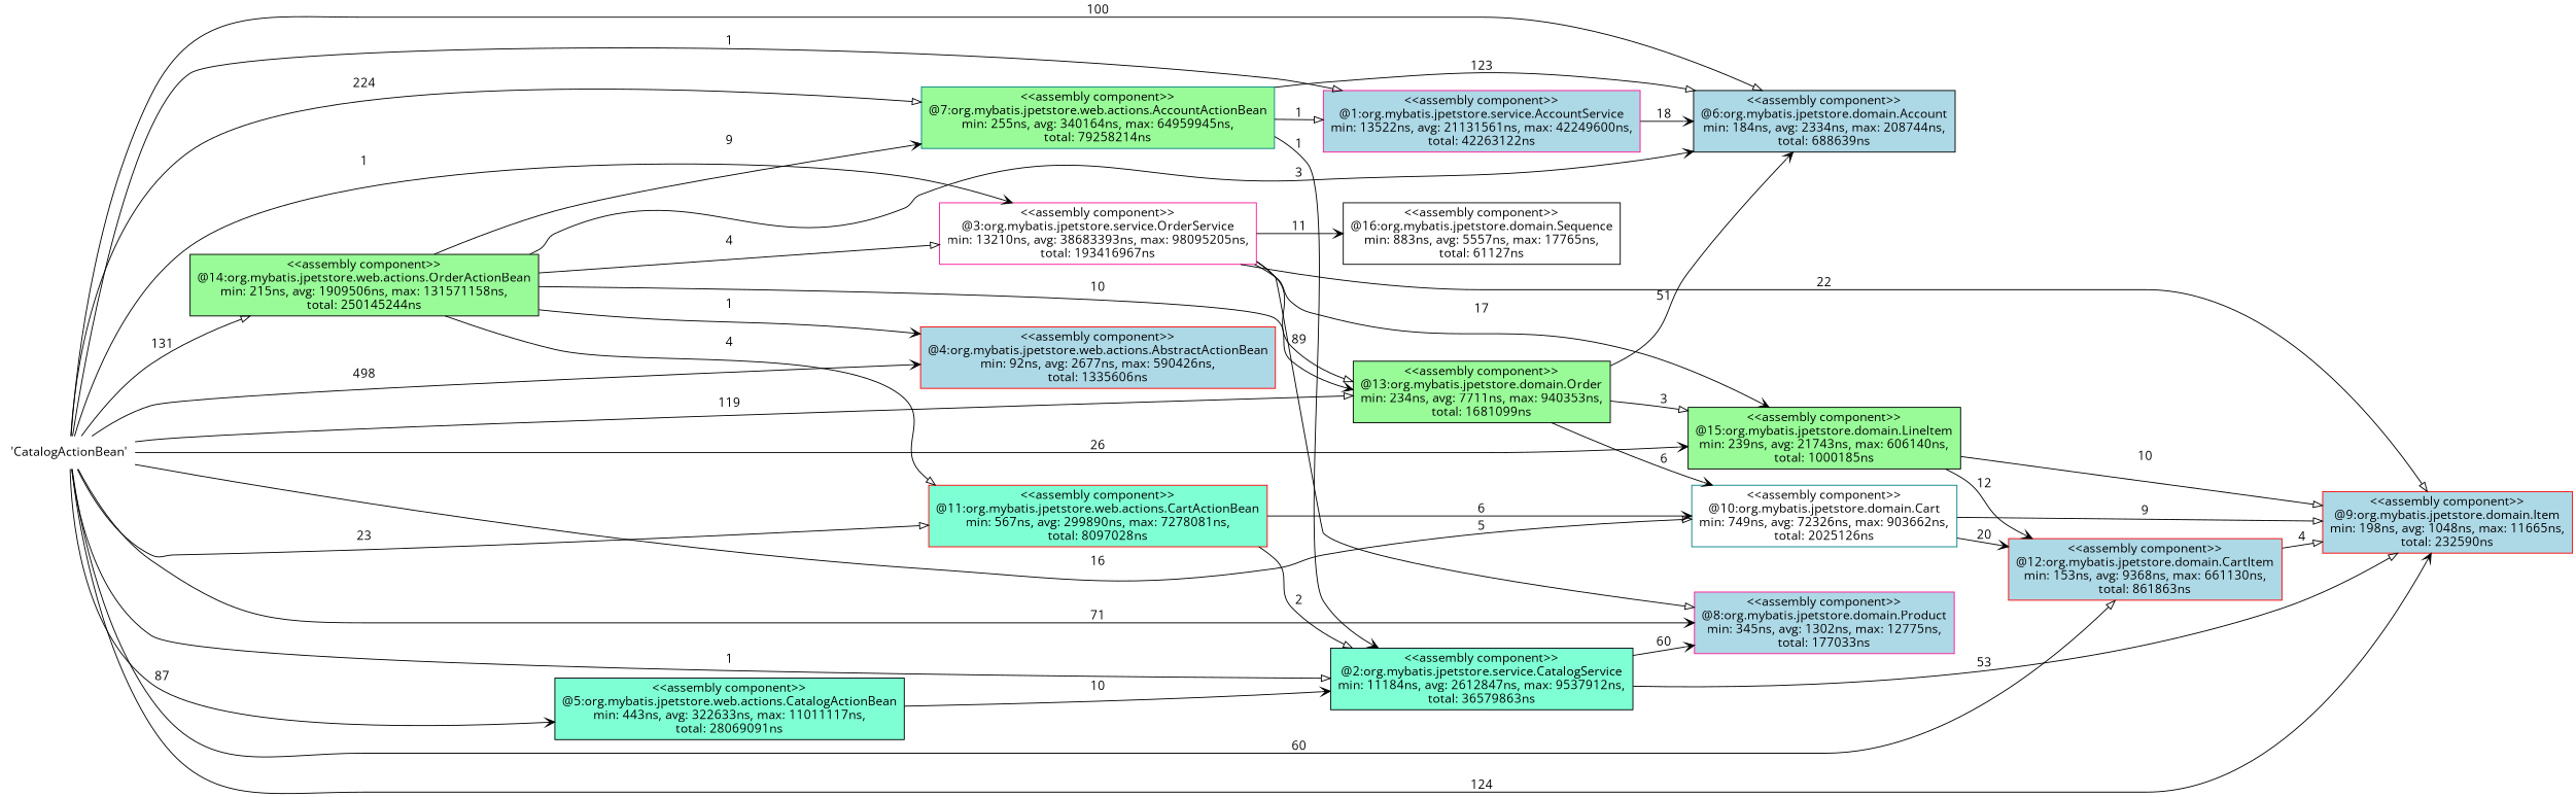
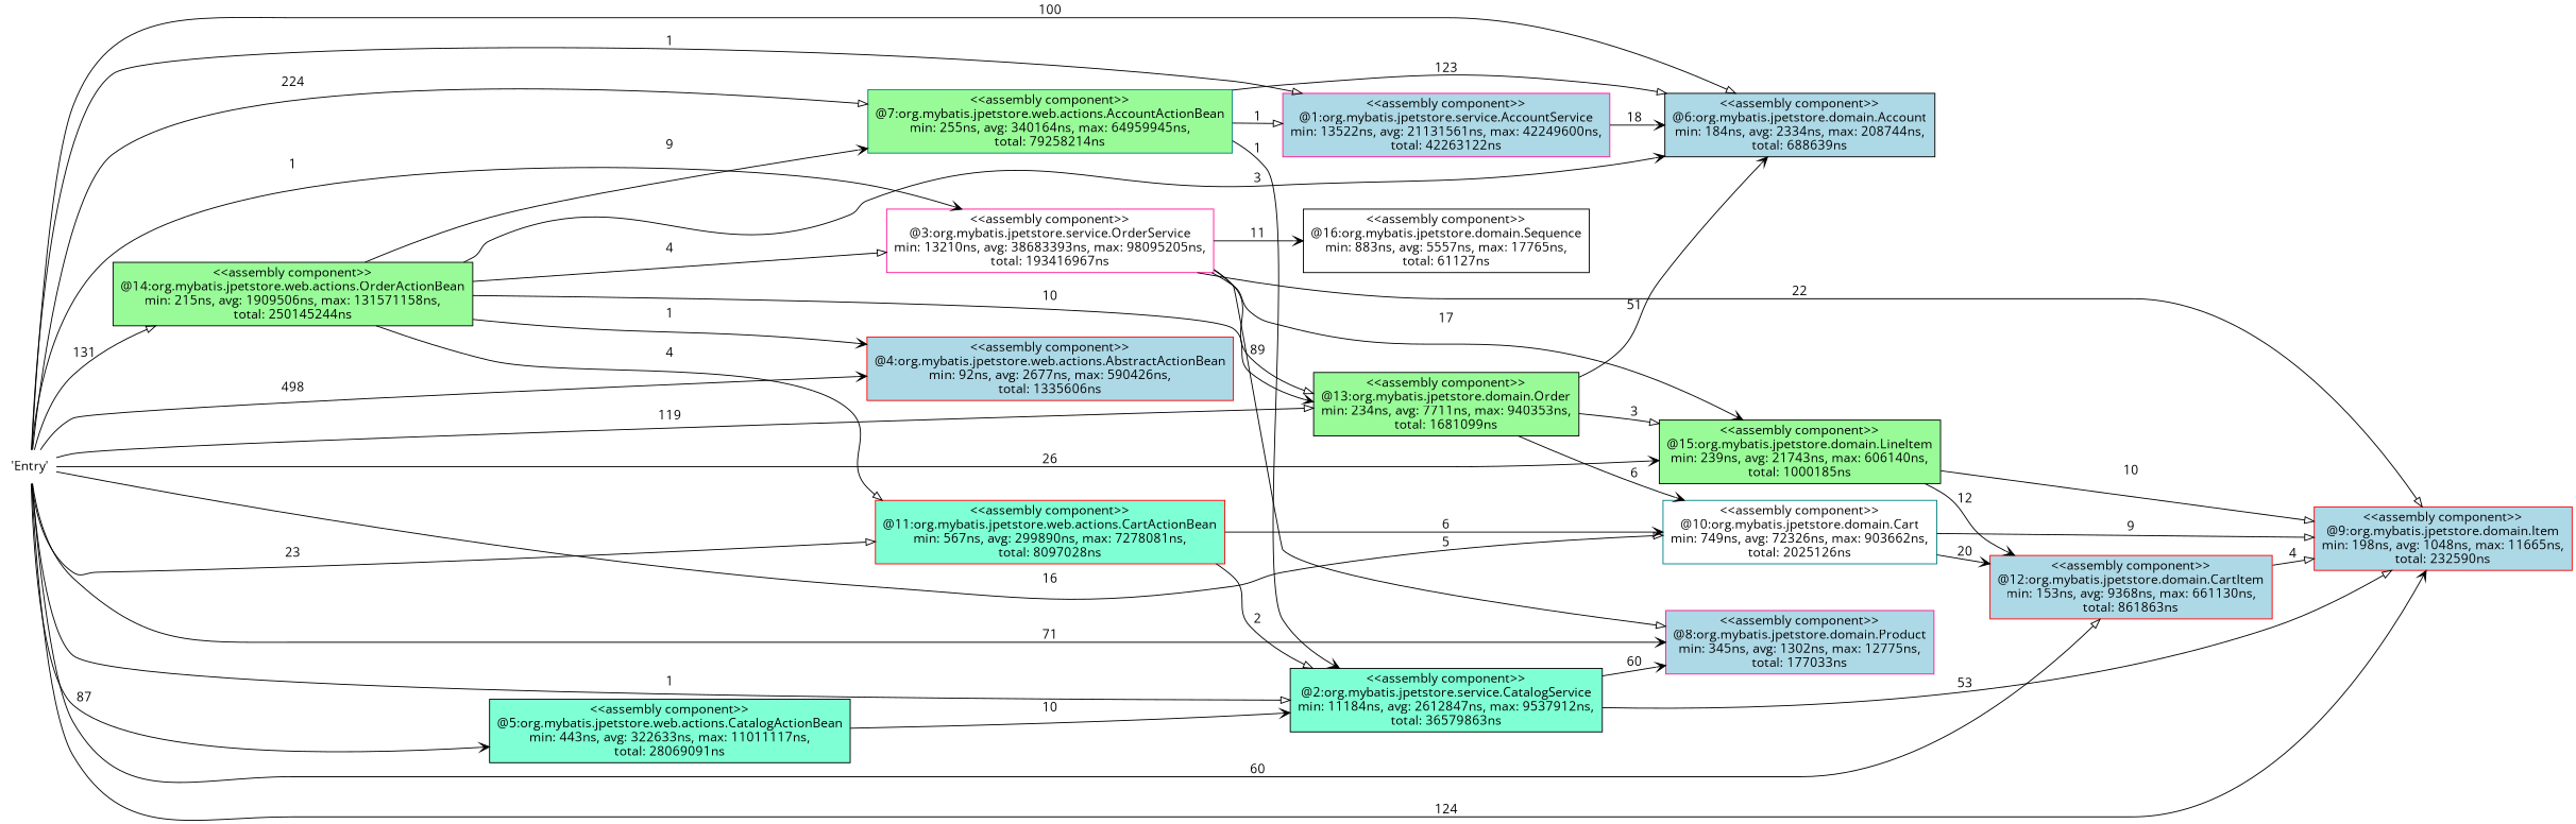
  digraph {
    rankdir=LR
    fontname="Open Sans"
    node [shape=box style=filled fillcolor=lightblue color=black fontname="Open Sans"]
    edge [arrowhead=onormal color="#000000" style=solid fontname="Open Sans"]
-   n1 [label="'CatalogActionBean'" shape=none fillcolor=white color=deeppink]
+   n1 [label="'Entry'" shape=none fillcolor=white color=deeppink]
    n2 [color=deeppink label="<<assembly component>>\n@1:org.mybatis.jpetstore.service.AccountService\nmin: 13522ns, avg: 21131561ns, max: 42249600ns,\ntotal: 42263122ns"]
    n3 [fillcolor=aquamarine label="<<assembly component>>\n@2:org.mybatis.jpetstore.service.CatalogService\nmin: 11184ns, avg: 2612847ns, max: 9537912ns,\ntotal: 36579863ns"]
    n4 [color=deeppink fillcolor=white label="<<assembly component>>\n@3:org.mybatis.jpetstore.service.OrderService\nmin: 13210ns, avg: 38683393ns, max: 98095205ns,\ntotal: 193416967ns"]
    n5 [color=red label="<<assembly component>>\n@4:org.mybatis.jpetstore.web.actions.AbstractActionBean\nmin: 92ns, avg: 2677ns, max: 590426ns,\ntotal: 1335606ns"]
    n6 [fillcolor=aquamarine label="<<assembly component>>\n@5:org.mybatis.jpetstore.web.actions.CatalogActionBean\nmin: 443ns, avg: 322633ns, max: 11011117ns,\ntotal: 28069091ns"]
    n7 [label="<<assembly component>>\n@6:org.mybatis.jpetstore.domain.Account\nmin: 184ns, avg: 2334ns, max: 208744ns,\ntotal: 688639ns"]
    n8 [color=teal fillcolor=palegreen label="<<assembly component>>\n@7:org.mybatis.jpetstore.web.actions.AccountActionBean\nmin: 255ns, avg: 340164ns, max: 64959945ns,\ntotal: 79258214ns"]
    n9 [color=deeppink label="<<assembly component>>\n@8:org.mybatis.jpetstore.domain.Product\nmin: 345ns, avg: 1302ns, max: 12775ns,\ntotal: 177033ns"]
    n10 [color=red label="<<assembly component>>\n@9:org.mybatis.jpetstore.domain.Item\nmin: 198ns, avg: 1048ns, max: 11665ns,\ntotal: 232590ns"]
    n11 [color=teal fillcolor=white label="<<assembly component>>\n@10:org.mybatis.jpetstore.domain.Cart\nmin: 749ns, avg: 72326ns, max: 903662ns,\ntotal: 2025126ns"]
    n12 [color=red fillcolor=aquamarine label="<<assembly component>>\n@11:org.mybatis.jpetstore.web.actions.CartActionBean\nmin: 567ns, avg: 299890ns, max: 7278081ns,\ntotal: 8097028ns"]
    n13 [color=red label="<<assembly component>>\n@12:org.mybatis.jpetstore.domain.CartItem\nmin: 153ns, avg: 9368ns, max: 661130ns,\ntotal: 861863ns"]
    n14 [fillcolor=palegreen label="<<assembly component>>\n@13:org.mybatis.jpetstore.domain.Order\nmin: 234ns, avg: 7711ns, max: 940353ns,\ntotal: 1681099ns"]
    n15 [fillcolor=palegreen label="<<assembly component>>\n@14:org.mybatis.jpetstore.web.actions.OrderActionBean\nmin: 215ns, avg: 1909506ns, max: 131571158ns,\ntotal: 250145244ns"]
    n16 [fillcolor=palegreen label="<<assembly component>>\n@15:org.mybatis.jpetstore.domain.LineItem\nmin: 239ns, avg: 21743ns, max: 606140ns,\ntotal: 1000185ns"]
    n17 [fillcolor=white label="<<assembly component>>\n@16:org.mybatis.jpetstore.domain.Sequence\nmin: 883ns, avg: 5557ns, max: 17765ns,\ntotal: 61127ns"]
    n1 -> n2 [label=1]
    n1 -> n3 [label=1]
    n1 -> n4 [arrowhead=vee label=1]
    n1 -> n5 [arrowhead=vee label=498]
    n1 -> n6 [arrowhead=vee label=87]
    n1 -> n7 [label=100]
    n1 -> n8 [label=224]
    n1 -> n9 [arrowhead=vee label=71]
    n1 -> n10 [arrowhead=vee label=124]
    n1 -> n11 [label=16]
    n1 -> n12 [label=23]
    n1 -> n13 [label=60]
    n1 -> n14 [label=119]
    n1 -> n15 [label=131]
    n1 -> n16 [arrowhead=vee label=26]
    n2 -> n7 [arrowhead=vee label=18]
    n3 -> n9 [arrowhead=vee label=60]
    n3 -> n10 [label=53]
    n4 -> n9 [label=5]
    n4 -> n10 [label=22]
    n4 -> n14 [label=89]
    n4 -> n16 [arrowhead=vee label=17]
    n4 -> n17 [arrowhead=vee label=11]
    n6 -> n3 [arrowhead=vee label=10]
    n8 -> n2 [label=1]
    n8 -> n3 [arrowhead=vee label=1]
    n8 -> n7 [label=123]
    n11 -> n10 [label=9]
    n11 -> n13 [arrowhead=vee label=20]
    n12 -> n3 [label=2]
    n12 -> n11 [arrowhead=vee label=6]
    n13 -> n10 [label=4]
    n14 -> n7 [arrowhead=vee label=51]
    n14 -> n11 [arrowhead=vee label=6]
    n14 -> n16 [label=3]
    n15 -> n4 [label=4]
    n15 -> n5 [arrowhead=vee label=1]
    n15 -> n7 [arrowhead=vee label=3]
    n15 -> n8 [arrowhead=vee label=9]
    n15 -> n12 [label=4]
    n15 -> n14 [arrowhead=vee label=10]
    n16 -> n10 [label=10]
    n16 -> n13 [arrowhead=vee label=12]
  }
